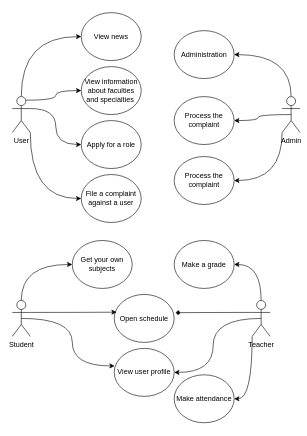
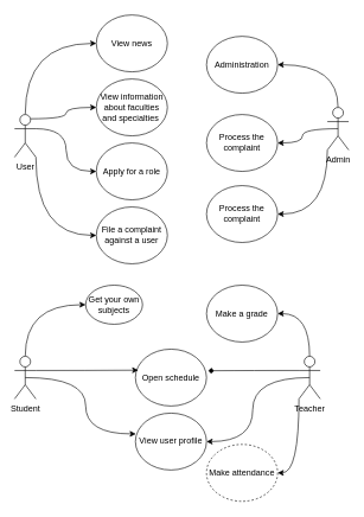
  <mxCell id="0" />
  <mxCell id="1" parent="0" />
  <mxCell id="2" style="edgeStyle=orthogonalEdgeStyle;rounded=0;orthogonalLoop=1;jettySize=auto;html=1;entryX=0;entryY=0.5;entryDx=0;entryDy=0;curved=1;" edge="1" parent="1" source="6" target="17"><mxGeometry relative="1" as="geometry"><Array as="points"><mxPoint x="35" y="60" /></Array></mxGeometry></mxCell>
  <mxCell id="3" style="edgeStyle=orthogonalEdgeStyle;rounded=0;orthogonalLoop=1;jettySize=auto;html=1;exitX=0.75;exitY=0.1;exitDx=0;exitDy=0;exitPerimeter=0;curved=1;" edge="1" parent="1" source="6" target="18"><mxGeometry relative="1" as="geometry" /></mxCell>
  <mxCell id="4" style="edgeStyle=orthogonalEdgeStyle;rounded=0;orthogonalLoop=1;jettySize=auto;html=1;exitX=1;exitY=0.333;exitDx=0;exitDy=0;exitPerimeter=0;curved=1;" edge="1" parent="1" source="6" target="19"><mxGeometry relative="1" as="geometry" /></mxCell>
  <mxCell id="5" style="edgeStyle=orthogonalEdgeStyle;rounded=0;orthogonalLoop=1;jettySize=auto;html=1;exitX=1;exitY=1;exitDx=0;exitDy=0;exitPerimeter=0;entryX=0;entryY=0.5;entryDx=0;entryDy=0;curved=1;" edge="1" parent="1" source="6" target="20"><mxGeometry relative="1" as="geometry" /></mxCell>
  <mxCell id="6" value="User" style="shape=umlActor;verticalLabelPosition=bottom;verticalAlign=top;html=1;" vertex="1" parent="1"><mxGeometry x="20" y="160" width="30" height="60" as="geometry" /></mxCell>
  <mxCell id="7" style="edgeStyle=orthogonalEdgeStyle;rounded=0;orthogonalLoop=1;jettySize=auto;html=1;exitX=0.5;exitY=0;exitDx=0;exitDy=0;exitPerimeter=0;entryX=1;entryY=0.5;entryDx=0;entryDy=0;curved=1;" edge="1" parent="1" source="10" target="23"><mxGeometry relative="1" as="geometry" /></mxCell>
  <mxCell id="8" style="edgeStyle=orthogonalEdgeStyle;rounded=0;orthogonalLoop=1;jettySize=auto;html=1;exitX=0.5;exitY=0.5;exitDx=0;exitDy=0;exitPerimeter=0;entryX=1;entryY=0.5;entryDx=0;entryDy=0;curved=1;" edge="1" parent="1" source="10" target="21"><mxGeometry relative="1" as="geometry" /></mxCell>
  <mxCell id="9" style="edgeStyle=orthogonalEdgeStyle;rounded=0;orthogonalLoop=1;jettySize=auto;html=1;exitX=0;exitY=1;exitDx=0;exitDy=0;exitPerimeter=0;entryX=1;entryY=0.5;entryDx=0;entryDy=0;curved=1;" edge="1" parent="1" source="10" target="22"><mxGeometry relative="1" as="geometry" /></mxCell>
- <mxCell id="10" value="Admin" style="shape=umlActor;verticalLabelPosition=bottom;verticalAlign=top;html=1;" vertex="1" parent="1"><mxGeometry x="470" y="160" width="30" height="60" as="geometry" /></mxCell>
+ <mxCell id="10" value="Admin" style="shape=umlActor;verticalLabelPosition=bottom;verticalAlign=top;html=1;" vertex="1" parent="1"><mxGeometry x="460" y="150" width="30" height="60" as="geometry" /></mxCell>
  <mxCell id="11" style="edgeStyle=orthogonalEdgeStyle;rounded=0;orthogonalLoop=1;jettySize=auto;html=1;exitX=0.5;exitY=0.5;exitDx=0;exitDy=0;exitPerimeter=0;entryX=1;entryY=0.5;entryDx=0;entryDy=0;curved=1;" edge="1" parent="1" source="14" target="25"><mxGeometry relative="1" as="geometry" /></mxCell>
  <mxCell id="12" style="edgeStyle=orthogonalEdgeStyle;rounded=0;orthogonalLoop=1;jettySize=auto;html=1;exitX=0.5;exitY=0;exitDx=0;exitDy=0;exitPerimeter=0;entryX=1;entryY=0.5;entryDx=0;entryDy=0;curved=1;" edge="1" parent="1" source="14" target="27"><mxGeometry relative="1" as="geometry" /></mxCell>
  <mxCell id="13" style="edgeStyle=orthogonalEdgeStyle;rounded=0;orthogonalLoop=1;jettySize=auto;html=1;exitX=0;exitY=1;exitDx=0;exitDy=0;exitPerimeter=0;entryX=1;entryY=0.5;entryDx=0;entryDy=0;curved=1;" edge="1" parent="1" source="14" target="28"><mxGeometry relative="1" as="geometry" /></mxCell>
  <mxCell id="14" value="Teacher" style="shape=umlActor;verticalLabelPosition=bottom;verticalAlign=top;html=1;" vertex="1" parent="1"><mxGeometry x="420" y="500" width="30" height="60" as="geometry" /></mxCell>
  <mxCell id="15" style="edgeStyle=orthogonalEdgeStyle;rounded=0;orthogonalLoop=1;jettySize=auto;html=1;exitX=0.5;exitY=0;exitDx=0;exitDy=0;exitPerimeter=0;entryX=0;entryY=0.5;entryDx=0;entryDy=0;curved=1;" edge="1" parent="1" source="16" target="26"><mxGeometry relative="1" as="geometry" /></mxCell>
  <mxCell id="16" value="Student" style="shape=umlActor;verticalLabelPosition=bottom;verticalAlign=top;html=1;" vertex="1" parent="1"><mxGeometry x="20" y="500" width="30" height="60" as="geometry" /></mxCell>
  <mxCell id="17" value="&lt;span lang=&quot;en&quot; class=&quot;HwtZe&quot;&gt;View news&lt;/span&gt;" style="ellipse;whiteSpace=wrap;html=1;" vertex="1" parent="1"><mxGeometry x="135" y="20" width="100" height="80" as="geometry" /></mxCell>
  <mxCell id="18" value="View information about faculties and specialties&amp;nbsp;" style="ellipse;whiteSpace=wrap;html=1;" vertex="1" parent="1"><mxGeometry x="135" y="110" width="100" height="80" as="geometry" /></mxCell>
  <mxCell id="19" value="Apply for a role" style="ellipse;whiteSpace=wrap;html=1;" vertex="1" parent="1"><mxGeometry x="135" y="200" width="100" height="80" as="geometry" /></mxCell>
  <mxCell id="20" value="&lt;span lang=&quot;en&quot; class=&quot;HwtZe&quot;&gt;File a complaint against a user&lt;/span&gt;" style="ellipse;whiteSpace=wrap;html=1;" vertex="1" parent="1"><mxGeometry x="135" y="290" width="100" height="80" as="geometry" /></mxCell>
  <mxCell id="21" value="Process the complaint" style="ellipse;whiteSpace=wrap;html=1;" vertex="1" parent="1"><mxGeometry x="290" y="160" width="100" height="80" as="geometry" /></mxCell>
  <mxCell id="22" value="Process the complaint" style="ellipse;whiteSpace=wrap;html=1;" vertex="1" parent="1"><mxGeometry x="290" y="260" width="100" height="80" as="geometry" /></mxCell>
  <mxCell id="23" value="&lt;span lang=&quot;en&quot; class=&quot;HwtZe&quot;&gt;Administration&lt;/span&gt;" style="ellipse;whiteSpace=wrap;html=1;" vertex="1" parent="1"><mxGeometry x="290" y="50" width="100" height="80" as="geometry" /></mxCell>
  <mxCell id="24" value="Open schedule" style="ellipse;whiteSpace=wrap;html=1;" vertex="1" parent="1"><mxGeometry x="190" y="490" width="100" height="80" as="geometry" /></mxCell>
  <mxCell id="25" value="View user profile" style="ellipse;whiteSpace=wrap;html=1;" vertex="1" parent="1"><mxGeometry x="190" y="580" width="100" height="80" as="geometry" /></mxCell>
- <mxCell id="26" value="Get your own subjects" style="ellipse;whiteSpace=wrap;html=1;" vertex="1" parent="1"><mxGeometry x="120" y="400" width="100" height="80" as="geometry" /></mxCell>
+ <mxCell id="26" value="Get your own subjects" style="ellipse;whiteSpace=wrap;html=1;" vertex="1" parent="1"><mxGeometry x="120" y="400" width="80" height="55" as="geometry" /></mxCell>
  <mxCell id="27" value="Make a grade" style="ellipse;whiteSpace=wrap;html=1;" vertex="1" parent="1"><mxGeometry x="290" y="400" width="100" height="80" as="geometry" /></mxCell>
- <mxCell id="28" value="Make attendance" style="ellipse;whiteSpace=wrap;html=1;" vertex="1" parent="1"><mxGeometry x="290" y="624" width="100" height="80" as="geometry" /></mxCell>
+ <mxCell id="28" value="Make attendance" style="ellipse;whiteSpace=wrap;html=1;dashed=1;" vertex="1" parent="1"><mxGeometry x="290" y="624" width="100" height="80" as="geometry" /></mxCell>
  <mxCell id="29" style="edgeStyle=orthogonalEdgeStyle;rounded=0;orthogonalLoop=1;jettySize=auto;html=1;exitX=1;exitY=0.333;exitDx=0;exitDy=0;exitPerimeter=0;entryX=0.04;entryY=0.37;entryDx=0;entryDy=0;entryPerimeter=0;curved=1;" edge="1" parent="1" source="16" target="24"><mxGeometry relative="1" as="geometry" /></mxCell>
  <mxCell id="30" style="edgeStyle=orthogonalEdgeStyle;rounded=0;orthogonalLoop=1;jettySize=auto;html=1;exitX=0;exitY=0.333;exitDx=0;exitDy=0;exitPerimeter=0;entryX=1.024;entryY=0.38;entryDx=0;entryDy=0;entryPerimeter=0;curved=1;endArrow=diamond;" edge="1" parent="1" source="14" target="24"><mxGeometry relative="1" as="geometry" /></mxCell>
  <mxCell id="31" style="edgeStyle=orthogonalEdgeStyle;rounded=0;orthogonalLoop=1;jettySize=auto;html=1;exitX=0.5;exitY=0.5;exitDx=0;exitDy=0;exitPerimeter=0;entryX=0.006;entryY=0.365;entryDx=0;entryDy=0;entryPerimeter=0;curved=1;" edge="1" parent="1" source="16" target="25"><mxGeometry relative="1" as="geometry" /></mxCell>
